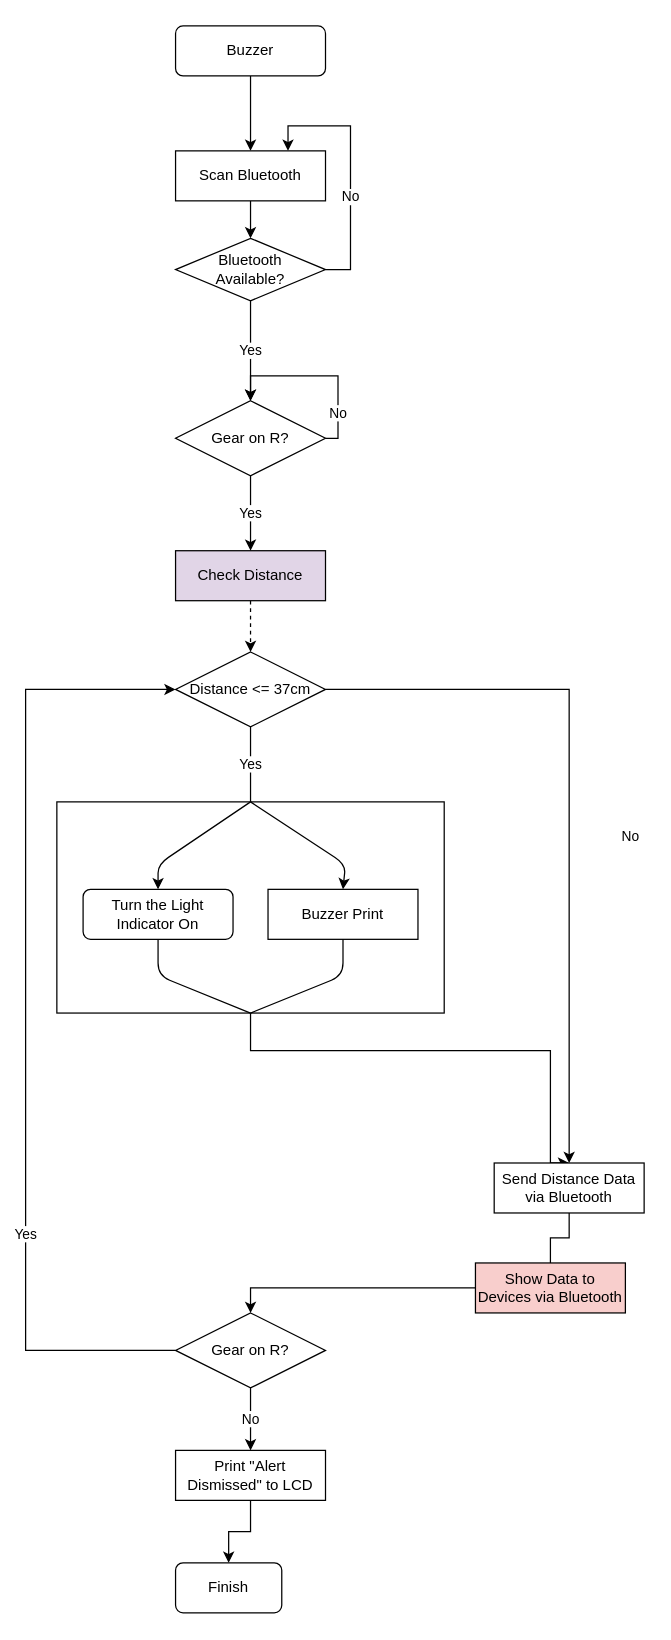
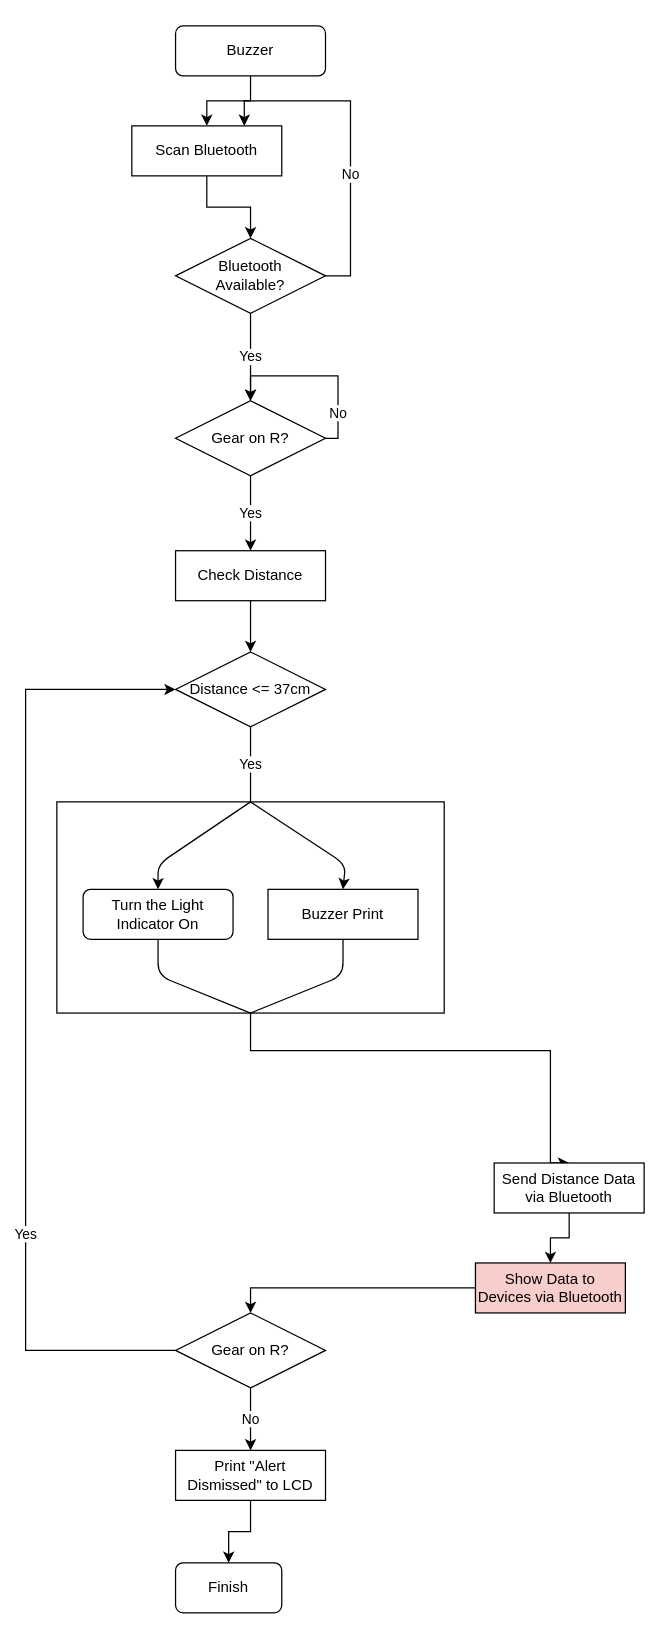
  <mxCell id="0" />
  <mxCell id="1" parent="0" />
  <mxCell id="2" style="edgeStyle=orthogonalEdgeStyle;rounded=0;orthogonalLoop=1;jettySize=auto;html=1;exitX=0.5;exitY=1;exitDx=0;exitDy=0;entryX=0.5;entryY=0;entryDx=0;entryDy=0;" edge="1" parent="1" source="3" target="23"><mxGeometry relative="1" as="geometry"><Array as="points"><mxPoint x="200" y="840" /><mxPoint x="440" y="840" /></Array></mxGeometry></mxCell>
  <mxCell id="3" value="" style="rounded=0;whiteSpace=wrap;html=1;" vertex="1" parent="1"><mxGeometry x="45" y="641" width="310" height="169" as="geometry" /></mxCell>
  <mxCell id="4" style="edgeStyle=orthogonalEdgeStyle;rounded=0;orthogonalLoop=1;jettySize=auto;html=1;exitX=0.5;exitY=1;exitDx=0;exitDy=0;entryX=0.5;entryY=0;entryDx=0;entryDy=0;" edge="1" parent="1" source="5" target="18"><mxGeometry relative="1" as="geometry" /></mxCell>
  <mxCell id="5" value="Buzzer" style="rounded=1;whiteSpace=wrap;html=1;fontSize=12;glass=0;strokeWidth=1;shadow=0;" parent="1" vertex="1"><mxGeometry x="140" y="20" width="120" height="40" as="geometry" /></mxCell>
- <mxCell id="6" value="Check Distance" style="rounded=0;whiteSpace=wrap;html=1;fillColor=#e1d5e7;" vertex="1" parent="1"><mxGeometry x="140" y="440" width="120" height="40" as="geometry" /></mxCell>
- <mxCell id="7" value="No" style="edgeStyle=orthogonalEdgeStyle;rounded=0;orthogonalLoop=1;jettySize=auto;html=1;exitX=1;exitY=0.5;exitDx=0;exitDy=0;entryX=0.5;entryY=0;entryDx=0;entryDy=0;" edge="1" parent="1" source="8" target="23"><mxGeometry x="-0.356" y="-59" relative="1" as="geometry"><mxPoint x="540" y="610" as="targetPoint" /><mxPoint x="59" y="59" as="offset" /></mxGeometry></mxCell>
+ <mxCell id="6" value="Check Distance" style="rounded=0;whiteSpace=wrap;html=1;" vertex="1" parent="1"><mxGeometry x="140" y="440" width="120" height="40" as="geometry" /></mxCell>
  <mxCell id="8" value="Distance &amp;lt;= 37cm" style="rhombus;whiteSpace=wrap;html=1;" vertex="1" parent="1"><mxGeometry x="140" y="521" width="120" height="60" as="geometry" /></mxCell>
  <mxCell id="9" value="Turn the Light Indicator On" style="whiteSpace=wrap;html=1;rounded=1;" vertex="1" parent="1"><mxGeometry x="66" y="711" width="120" height="40" as="geometry" /></mxCell>
  <mxCell id="10" value="Buzzer Print" style="rounded=0;whiteSpace=wrap;html=1;" vertex="1" parent="1"><mxGeometry x="214" y="711" width="120" height="40" as="geometry" /></mxCell>
  <mxCell id="11" value="" style="endArrow=classic;html=1;exitX=0.5;exitY=0;exitDx=0;exitDy=0;entryX=0.5;entryY=0;entryDx=0;entryDy=0;" edge="1" parent="1" source="3" target="9"><mxGeometry width="50" height="50" relative="1" as="geometry"><mxPoint x="140" y="741" as="sourcePoint" /><mxPoint x="190" y="691" as="targetPoint" /><Array as="points"><mxPoint x="126" y="691" /></Array></mxGeometry></mxCell>
  <mxCell id="12" value="" style="endArrow=classic;html=1;entryX=0.5;entryY=0;entryDx=0;entryDy=0;exitX=0.5;exitY=0;exitDx=0;exitDy=0;" edge="1" parent="1" source="3" target="10"><mxGeometry width="50" height="50" relative="1" as="geometry"><mxPoint x="220" y="661" as="sourcePoint" /><mxPoint x="136" y="761" as="targetPoint" /><Array as="points"><mxPoint x="276" y="691" /></Array></mxGeometry></mxCell>
- <mxCell id="13" style="edgeStyle=orthogonalEdgeStyle;rounded=0;orthogonalLoop=1;jettySize=auto;html=1;exitX=0.5;exitY=1;exitDx=0;exitDy=0;entryX=0.5;entryY=0;entryDx=0;entryDy=0;dashed=1;" edge="1" parent="1" source="6" target="8"><mxGeometry relative="1" as="geometry"><mxPoint x="200" y="590" as="sourcePoint" /></mxGeometry></mxCell>
+ <mxCell id="13" style="edgeStyle=orthogonalEdgeStyle;rounded=0;orthogonalLoop=1;jettySize=auto;html=1;exitX=0.5;exitY=1;exitDx=0;exitDy=0;entryX=0.5;entryY=0;entryDx=0;entryDy=0;" edge="1" parent="1" source="6" target="8"><mxGeometry relative="1" as="geometry"><mxPoint x="200" y="590" as="sourcePoint" /></mxGeometry></mxCell>
  <mxCell id="14" value="No" style="edgeStyle=orthogonalEdgeStyle;rounded=0;orthogonalLoop=1;jettySize=auto;html=1;exitX=1;exitY=0.5;exitDx=0;exitDy=0;entryX=0.75;entryY=0;entryDx=0;entryDy=0;" edge="1" parent="1" source="16" target="18"><mxGeometry x="-0.238" relative="1" as="geometry"><mxPoint as="offset" /></mxGeometry></mxCell>
  <mxCell id="15" value="Yes" style="edgeStyle=orthogonalEdgeStyle;rounded=0;orthogonalLoop=1;jettySize=auto;html=1;exitX=0.5;exitY=1;exitDx=0;exitDy=0;entryX=0.5;entryY=0;entryDx=0;entryDy=0;" edge="1" parent="1" source="16" target="33"><mxGeometry relative="1" as="geometry" /></mxCell>
- <mxCell id="16" value="Bluetooth&lt;br&gt;Available?" style="rhombus;whiteSpace=wrap;html=1;" vertex="1" parent="1"><mxGeometry x="140" y="190" width="120" height="50" as="geometry" /></mxCell>
+ <mxCell id="16" value="Bluetooth&lt;br&gt;Available?" style="rhombus;whiteSpace=wrap;html=1;" vertex="1" parent="1"><mxGeometry x="140" y="190" width="120" height="60" as="geometry" /></mxCell>
  <mxCell id="17" style="edgeStyle=orthogonalEdgeStyle;rounded=0;orthogonalLoop=1;jettySize=auto;html=1;exitX=0.5;exitY=1;exitDx=0;exitDy=0;entryX=0.5;entryY=0;entryDx=0;entryDy=0;" edge="1" parent="1" source="18" target="16"><mxGeometry relative="1" as="geometry" /></mxCell>
- <mxCell id="18" value="Scan Bluetooth" style="rounded=0;whiteSpace=wrap;html=1;" vertex="1" parent="1"><mxGeometry x="140" y="120" width="120" height="40" as="geometry" /></mxCell>
+ <mxCell id="18" value="Scan Bluetooth" style="rounded=0;whiteSpace=wrap;html=1;" vertex="1" parent="1"><mxGeometry x="105" y="100" width="120" height="40" as="geometry" /></mxCell>
  <mxCell id="19" value="" style="endArrow=none;html=1;entryX=0.5;entryY=1;entryDx=0;entryDy=0;exitX=0.5;exitY=1;exitDx=0;exitDy=0;" edge="1" parent="1" source="3" target="9"><mxGeometry width="50" height="50" relative="1" as="geometry"><mxPoint x="70" y="830" as="sourcePoint" /><mxPoint x="120" y="780" as="targetPoint" /><Array as="points"><mxPoint x="126" y="780" /></Array></mxGeometry></mxCell>
  <mxCell id="20" value="" style="endArrow=none;html=1;entryX=0.5;entryY=1;entryDx=0;entryDy=0;exitX=0.5;exitY=1;exitDx=0;exitDy=0;" edge="1" parent="1" source="3" target="10"><mxGeometry width="50" height="50" relative="1" as="geometry"><mxPoint x="200" y="820" as="sourcePoint" /><mxPoint x="136" y="761" as="targetPoint" /><Array as="points"><mxPoint x="274" y="780" /></Array></mxGeometry></mxCell>
  <mxCell id="21" value="Yes" style="endArrow=none;html=1;entryX=0.5;entryY=1;entryDx=0;entryDy=0;exitX=0.5;exitY=0;exitDx=0;exitDy=0;" edge="1" parent="1" source="3" target="8"><mxGeometry width="50" height="50" relative="1" as="geometry"><mxPoint x="200" y="620" as="sourcePoint" /><mxPoint x="210" y="580" as="targetPoint" /></mxGeometry></mxCell>
- <mxCell id="22" style="edgeStyle=orthogonalEdgeStyle;rounded=0;orthogonalLoop=1;jettySize=auto;html=1;exitX=0.5;exitY=1;exitDx=0;exitDy=0;entryX=0.5;entryY=0;entryDx=0;entryDy=0;endArrow=none;" edge="1" parent="1" source="23" target="25"><mxGeometry relative="1" as="geometry" /></mxCell>
+ <mxCell id="22" style="edgeStyle=orthogonalEdgeStyle;rounded=0;orthogonalLoop=1;jettySize=auto;html=1;exitX=0.5;exitY=1;exitDx=0;exitDy=0;entryX=0.5;entryY=0;entryDx=0;entryDy=0;" edge="1" parent="1" source="23" target="25"><mxGeometry relative="1" as="geometry" /></mxCell>
  <mxCell id="23" value="Send Distance Data via Bluetooth" style="rounded=0;whiteSpace=wrap;html=1;" vertex="1" parent="1"><mxGeometry x="395" y="930" width="120" height="40" as="geometry" /></mxCell>
  <mxCell id="24" style="edgeStyle=orthogonalEdgeStyle;rounded=0;orthogonalLoop=1;jettySize=auto;html=1;exitX=0;exitY=0.5;exitDx=0;exitDy=0;entryX=0.5;entryY=0;entryDx=0;entryDy=0;" edge="1" parent="1" source="25" target="28"><mxGeometry relative="1" as="geometry" /></mxCell>
  <mxCell id="25" value="Show Data to Devices via Bluetooth" style="rounded=0;whiteSpace=wrap;html=1;fillColor=#f8cecc;" vertex="1" parent="1"><mxGeometry x="380" y="1010" width="120" height="40" as="geometry" /></mxCell>
  <mxCell id="26" value="Yes" style="edgeStyle=orthogonalEdgeStyle;rounded=0;orthogonalLoop=1;jettySize=auto;html=1;exitX=0;exitY=0.5;exitDx=0;exitDy=0;entryX=0;entryY=0.5;entryDx=0;entryDy=0;" edge="1" parent="1" source="28" target="8"><mxGeometry x="-0.443" relative="1" as="geometry"><Array as="points"><mxPoint x="20" y="1080" /><mxPoint x="20" y="551" /></Array><mxPoint y="1" as="offset" /></mxGeometry></mxCell>
  <mxCell id="27" value="No" style="edgeStyle=orthogonalEdgeStyle;rounded=0;orthogonalLoop=1;jettySize=auto;html=1;exitX=0.5;exitY=1;exitDx=0;exitDy=0;entryX=0.5;entryY=0;entryDx=0;entryDy=0;" edge="1" parent="1" source="28" target="30"><mxGeometry relative="1" as="geometry" /></mxCell>
  <mxCell id="28" value="Gear on R?" style="rhombus;whiteSpace=wrap;html=1;" vertex="1" parent="1"><mxGeometry x="140" y="1050" width="120" height="60" as="geometry" /></mxCell>
  <mxCell id="29" style="edgeStyle=orthogonalEdgeStyle;rounded=0;orthogonalLoop=1;jettySize=auto;html=1;exitX=0.5;exitY=1;exitDx=0;exitDy=0;entryX=0.5;entryY=0;entryDx=0;entryDy=0;" edge="1" parent="1" source="30" target="31"><mxGeometry relative="1" as="geometry" /></mxCell>
  <mxCell id="30" value="Print &quot;Alert Dismissed&quot; to LCD" style="rounded=0;whiteSpace=wrap;html=1;" vertex="1" parent="1"><mxGeometry x="140" y="1160" width="120" height="40" as="geometry" /></mxCell>
  <mxCell id="31" value="Finish" style="rounded=1;whiteSpace=wrap;html=1;fontSize=12;glass=0;strokeWidth=1;shadow=0;" vertex="1" parent="1"><mxGeometry x="140" y="1250" width="85" height="40" as="geometry" /></mxCell>
  <mxCell id="32" value="Yes" style="edgeStyle=orthogonalEdgeStyle;rounded=0;orthogonalLoop=1;jettySize=auto;html=1;exitX=0.5;exitY=1;exitDx=0;exitDy=0;entryX=0.5;entryY=0;entryDx=0;entryDy=0;" edge="1" parent="1" source="33" target="6"><mxGeometry relative="1" as="geometry" /></mxCell>
  <mxCell id="33" value="Gear on R?" style="rhombus;whiteSpace=wrap;html=1;" vertex="1" parent="1"><mxGeometry x="140" y="320" width="120" height="60" as="geometry" /></mxCell>
  <mxCell id="34" value="No" style="edgeStyle=orthogonalEdgeStyle;rounded=0;orthogonalLoop=1;jettySize=auto;html=1;exitX=1;exitY=0.5;exitDx=0;exitDy=0;entryX=0.5;entryY=0;entryDx=0;entryDy=0;" edge="1" parent="1" source="33" target="33"><mxGeometry x="-0.6" relative="1" as="geometry"><Array as="points"><mxPoint x="270" y="350" /><mxPoint x="270" y="300" /><mxPoint x="200" y="300" /></Array><mxPoint as="offset" /></mxGeometry></mxCell>
